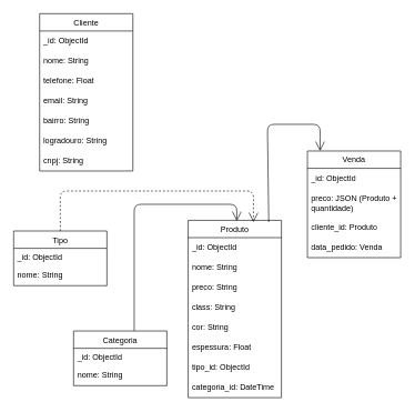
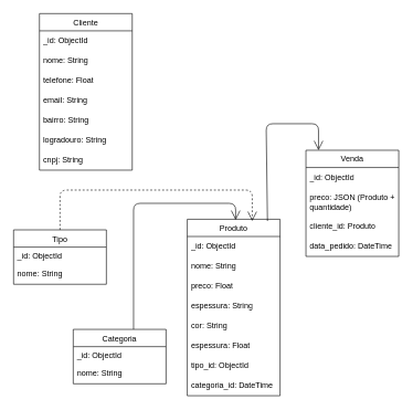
  <mxCell id="0" />
  <mxCell id="1" parent="0" />
  <mxCell id="2" value="Cliente" style="swimlane;fontStyle=0;childLayout=stackLayout;horizontal=1;startSize=26;fillColor=none;horizontalStack=0;resizeParent=1;resizeParentMax=0;resizeLast=0;collapsible=1;marginBottom=0;" parent="1" vertex="1"><mxGeometry x="59" y="20" width="140" height="236" as="geometry" /></mxCell>
  <mxCell id="3" value="&lt;span style=&quot;&quot;&gt;_id: ObjectId&lt;/span&gt;" style="text;strokeColor=none;fillColor=none;align=left;verticalAlign=middle;spacingLeft=4;spacingRight=4;overflow=hidden;points=[[0,0.5],[1,0.5]];portConstraint=eastwest;rotatable=0;whiteSpace=wrap;html=1;" parent="2" vertex="1"><mxGeometry y="26" width="140" height="30" as="geometry" /></mxCell>
  <mxCell id="4" value="&lt;span style=&quot;&quot;&gt;nome: String&lt;/span&gt;" style="text;strokeColor=none;fillColor=none;align=left;verticalAlign=middle;spacingLeft=4;spacingRight=4;overflow=hidden;points=[[0,0.5],[1,0.5]];portConstraint=eastwest;rotatable=0;whiteSpace=wrap;html=1;" parent="2" vertex="1"><mxGeometry y="56" width="140" height="30" as="geometry" /></mxCell>
  <mxCell id="5" value="&lt;span style=&quot;&quot;&gt;telefone: Float&lt;/span&gt;" style="text;strokeColor=none;fillColor=none;align=left;verticalAlign=middle;spacingLeft=4;spacingRight=4;overflow=hidden;points=[[0,0.5],[1,0.5]];portConstraint=eastwest;rotatable=0;whiteSpace=wrap;html=1;" parent="2" vertex="1"><mxGeometry y="86" width="140" height="30" as="geometry" /></mxCell>
  <mxCell id="6" value="&lt;span style=&quot;&quot;&gt;email: String&lt;/span&gt;" style="text;strokeColor=none;fillColor=none;align=left;verticalAlign=middle;spacingLeft=4;spacingRight=4;overflow=hidden;points=[[0,0.5],[1,0.5]];portConstraint=eastwest;rotatable=0;whiteSpace=wrap;html=1;" parent="2" vertex="1"><mxGeometry y="116" width="140" height="30" as="geometry" /></mxCell>
  <mxCell id="7" value="&lt;span style=&quot;font-family: Helvetica; font-size: 12px; font-style: normal; font-variant-ligatures: normal; font-variant-caps: normal; font-weight: 400; letter-spacing: normal; orphans: 2; text-align: left; text-indent: 0px; text-transform: none; widows: 2; word-spacing: 0px; -webkit-text-stroke-width: 0px; text-decoration-thickness: initial; text-decoration-style: initial; text-decoration-color: initial; float: none; display: inline !important;&quot;&gt;bairro: String&lt;/span&gt;" style="text;strokeColor=none;fillColor=none;align=left;verticalAlign=middle;spacingLeft=4;spacingRight=4;overflow=hidden;points=[[0,0.5],[1,0.5]];portConstraint=eastwest;rotatable=0;whiteSpace=wrap;html=1;" parent="2" vertex="1"><mxGeometry y="146" width="140" height="30" as="geometry" /></mxCell>
  <mxCell id="8" value="&lt;span style=&quot;font-family: Helvetica; font-size: 12px; font-style: normal; font-variant-ligatures: normal; font-variant-caps: normal; font-weight: 400; letter-spacing: normal; orphans: 2; text-align: left; text-indent: 0px; text-transform: none; widows: 2; word-spacing: 0px; -webkit-text-stroke-width: 0px; text-decoration-thickness: initial; text-decoration-style: initial; text-decoration-color: initial; float: none; display: inline !important;&quot;&gt;logradouro: String&lt;/span&gt;" style="text;strokeColor=none;fillColor=none;align=left;verticalAlign=middle;spacingLeft=4;spacingRight=4;overflow=hidden;points=[[0,0.5],[1,0.5]];portConstraint=eastwest;rotatable=0;whiteSpace=wrap;html=1;" parent="2" vertex="1"><mxGeometry y="176" width="140" height="30" as="geometry" /></mxCell>
  <mxCell id="9" value="&lt;span style=&quot;&quot;&gt;cnpj: String&lt;br&gt;&lt;/span&gt;" style="text;strokeColor=none;fillColor=none;align=left;verticalAlign=middle;spacingLeft=4;spacingRight=4;overflow=hidden;points=[[0,0.5],[1,0.5]];portConstraint=eastwest;rotatable=0;whiteSpace=wrap;html=1;" parent="2" vertex="1"><mxGeometry y="206" width="140" height="30" as="geometry" /></mxCell>
  <mxCell id="10" value="Produto" style="swimlane;fontStyle=0;childLayout=stackLayout;horizontal=1;startSize=26;fillColor=none;horizontalStack=0;resizeParent=1;resizeParentMax=0;resizeLast=0;collapsible=1;marginBottom=0;" parent="1" vertex="1"><mxGeometry x="282" y="330" width="140" height="266" as="geometry" /></mxCell>
  <mxCell id="11" value="&lt;span style=&quot;&quot;&gt;_id: ObjectId&lt;/span&gt;" style="text;strokeColor=none;fillColor=none;align=left;verticalAlign=middle;spacingLeft=4;spacingRight=4;overflow=hidden;points=[[0,0.5],[1,0.5]];portConstraint=eastwest;rotatable=0;whiteSpace=wrap;html=1;" parent="10" vertex="1"><mxGeometry y="26" width="140" height="30" as="geometry" /></mxCell>
  <mxCell id="12" value="&lt;span style=&quot;&quot;&gt;nome: String&lt;/span&gt;" style="text;strokeColor=none;fillColor=none;align=left;verticalAlign=middle;spacingLeft=4;spacingRight=4;overflow=hidden;points=[[0,0.5],[1,0.5]];portConstraint=eastwest;rotatable=0;whiteSpace=wrap;html=1;" parent="10" vertex="1"><mxGeometry y="56" width="140" height="30" as="geometry" /></mxCell>
- <mxCell id="13" value="preco: String" style="text;strokeColor=none;fillColor=none;align=left;verticalAlign=middle;spacingLeft=4;spacingRight=4;overflow=hidden;points=[[0,0.5],[1,0.5]];portConstraint=eastwest;rotatable=0;whiteSpace=wrap;html=1;" parent="10" vertex="1"><mxGeometry y="86" width="140" height="30" as="geometry" /></mxCell>
- <mxCell id="14" value="class: String" style="text;strokeColor=none;fillColor=none;align=left;verticalAlign=middle;spacingLeft=4;spacingRight=4;overflow=hidden;points=[[0,0.5],[1,0.5]];portConstraint=eastwest;rotatable=0;whiteSpace=wrap;html=1;" parent="10" vertex="1"><mxGeometry y="116" width="140" height="30" as="geometry" /></mxCell>
+ <mxCell id="13" value="preco: Float" style="text;strokeColor=none;fillColor=none;align=left;verticalAlign=middle;spacingLeft=4;spacingRight=4;overflow=hidden;points=[[0,0.5],[1,0.5]];portConstraint=eastwest;rotatable=0;whiteSpace=wrap;html=1;" parent="10" vertex="1"><mxGeometry y="86" width="140" height="30" as="geometry" /></mxCell>
+ <mxCell id="14" value="espessura: String" style="text;strokeColor=none;fillColor=none;align=left;verticalAlign=middle;spacingLeft=4;spacingRight=4;overflow=hidden;points=[[0,0.5],[1,0.5]];portConstraint=eastwest;rotatable=0;whiteSpace=wrap;html=1;" parent="10" vertex="1"><mxGeometry y="116" width="140" height="30" as="geometry" /></mxCell>
  <mxCell id="15" value="cor: String" style="text;strokeColor=none;fillColor=none;align=left;verticalAlign=middle;spacingLeft=4;spacingRight=4;overflow=hidden;points=[[0,0.5],[1,0.5]];portConstraint=eastwest;rotatable=0;whiteSpace=wrap;html=1;" parent="10" vertex="1"><mxGeometry y="146" width="140" height="30" as="geometry" /></mxCell>
  <mxCell id="16" value="espessura: Float" style="text;strokeColor=none;fillColor=none;align=left;verticalAlign=middle;spacingLeft=4;spacingRight=4;overflow=hidden;points=[[0,0.5],[1,0.5]];portConstraint=eastwest;rotatable=0;whiteSpace=wrap;html=1;" parent="10" vertex="1"><mxGeometry y="176" width="140" height="30" as="geometry" /></mxCell>
  <mxCell id="17" value="tipo_id: ObjectId" style="text;strokeColor=none;fillColor=none;align=left;verticalAlign=middle;spacingLeft=4;spacingRight=4;overflow=hidden;points=[[0,0.5],[1,0.5]];portConstraint=eastwest;rotatable=0;whiteSpace=wrap;html=1;" parent="10" vertex="1"><mxGeometry y="206" width="140" height="30" as="geometry" /></mxCell>
  <mxCell id="18" value="categoria_id: DateTime" style="text;strokeColor=none;fillColor=none;align=left;verticalAlign=middle;spacingLeft=4;spacingRight=4;overflow=hidden;points=[[0,0.5],[1,0.5]];portConstraint=eastwest;rotatable=0;whiteSpace=wrap;html=1;" parent="10" vertex="1"><mxGeometry y="236" width="140" height="30" as="geometry" /></mxCell>
  <mxCell id="19" value="Tipo" style="swimlane;fontStyle=0;childLayout=stackLayout;horizontal=1;startSize=26;fillColor=none;horizontalStack=0;resizeParent=1;resizeParentMax=0;resizeLast=0;collapsible=1;marginBottom=0;" parent="1" vertex="1"><mxGeometry x="20" y="346" width="140" height="82" as="geometry"><mxRectangle x="320" y="440" width="100" height="30" as="alternateBounds" /></mxGeometry></mxCell>
  <mxCell id="20" value="_id: ObjectId" style="text;strokeColor=none;fillColor=none;align=left;verticalAlign=top;spacingLeft=4;spacingRight=4;overflow=hidden;rotatable=0;points=[[0,0.5],[1,0.5]];portConstraint=eastwest;" parent="19" vertex="1"><mxGeometry y="26" width="140" height="26" as="geometry" /></mxCell>
  <mxCell id="21" value="&lt;span style=&quot;&quot;&gt;nome: String&lt;/span&gt;" style="text;strokeColor=none;fillColor=none;align=left;verticalAlign=middle;spacingLeft=4;spacingRight=4;overflow=hidden;points=[[0,0.5],[1,0.5]];portConstraint=eastwest;rotatable=0;whiteSpace=wrap;html=1;" parent="19" vertex="1"><mxGeometry y="52" width="140" height="30" as="geometry" /></mxCell>
  <mxCell id="22" value="Venda" style="swimlane;fontStyle=0;childLayout=stackLayout;horizontal=1;startSize=26;fillColor=none;horizontalStack=0;resizeParent=1;resizeParentMax=0;resizeLast=0;collapsible=1;marginBottom=0;" parent="1" vertex="1"><mxGeometry x="461" y="226" width="140" height="160" as="geometry" /></mxCell>
  <mxCell id="23" value="&lt;span style=&quot;&quot;&gt;_id: ObjectId&lt;/span&gt;" style="text;strokeColor=none;fillColor=none;align=left;verticalAlign=middle;spacingLeft=4;spacingRight=4;overflow=hidden;points=[[0,0.5],[1,0.5]];portConstraint=eastwest;rotatable=0;whiteSpace=wrap;html=1;" parent="22" vertex="1"><mxGeometry y="26" width="140" height="30" as="geometry" /></mxCell>
  <mxCell id="24" value="preco: JSON (Produto + quantidade)" style="text;strokeColor=none;fillColor=none;align=left;verticalAlign=middle;spacingLeft=4;spacingRight=4;overflow=hidden;points=[[0,0.5],[1,0.5]];portConstraint=eastwest;rotatable=0;whiteSpace=wrap;html=1;" parent="22" vertex="1"><mxGeometry y="56" width="140" height="44" as="geometry" /></mxCell>
  <mxCell id="25" value="cliente_id: Produto" style="text;strokeColor=none;fillColor=none;align=left;verticalAlign=middle;spacingLeft=4;spacingRight=4;overflow=hidden;points=[[0,0.5],[1,0.5]];portConstraint=eastwest;rotatable=0;whiteSpace=wrap;html=1;" parent="22" vertex="1"><mxGeometry y="100" width="140" height="30" as="geometry" /></mxCell>
- <mxCell id="26" value="&lt;span style=&quot;&quot;&gt;data_pedido: Venda&lt;/span&gt;" style="text;strokeColor=none;fillColor=none;align=left;verticalAlign=middle;spacingLeft=4;spacingRight=4;overflow=hidden;points=[[0,0.5],[1,0.5]];portConstraint=eastwest;rotatable=0;whiteSpace=wrap;html=1;" parent="22" vertex="1"><mxGeometry y="130" width="140" height="30" as="geometry" /></mxCell>
+ <mxCell id="26" value="&lt;span style=&quot;&quot;&gt;data_pedido: DateTime&lt;/span&gt;" style="text;strokeColor=none;fillColor=none;align=left;verticalAlign=middle;spacingLeft=4;spacingRight=4;overflow=hidden;points=[[0,0.5],[1,0.5]];portConstraint=eastwest;rotatable=0;whiteSpace=wrap;html=1;" parent="22" vertex="1"><mxGeometry y="130" width="140" height="30" as="geometry" /></mxCell>
  <mxCell id="27" value="" style="endArrow=open;endFill=1;endSize=12;html=1;exitX=0.5;exitY=0;exitDx=0;exitDy=0;entryX=0.7;entryY=0.01;entryDx=0;entryDy=0;entryPerimeter=0;dashed=1;" parent="1" source="19" target="10" edge="1"><mxGeometry width="160" relative="1" as="geometry"><mxPoint x="120" y="366" as="sourcePoint" /><mxPoint x="360" y="286" as="targetPoint" /><Array as="points"><mxPoint x="90" y="286" /><mxPoint x="380" y="286" /></Array></mxGeometry></mxCell>
  <mxCell id="28" value="" style="endArrow=open;endFill=1;endSize=12;html=1;exitX=0.864;exitY=0.01;exitDx=0;exitDy=0;exitPerimeter=0;" parent="1" source="10" edge="1"><mxGeometry width="160" relative="1" as="geometry"><mxPoint x="120" y="206" as="sourcePoint" /><mxPoint x="480" y="226" as="targetPoint" /><Array as="points"><mxPoint x="401" y="186" /><mxPoint x="480" y="186" /></Array></mxGeometry></mxCell>
  <mxCell id="29" value="Categoria" style="swimlane;fontStyle=0;childLayout=stackLayout;horizontal=1;startSize=26;fillColor=none;horizontalStack=0;resizeParent=1;resizeParentMax=0;resizeLast=0;collapsible=1;marginBottom=0;" parent="1" vertex="1"><mxGeometry x="110" y="496" width="140" height="82" as="geometry"><mxRectangle x="320" y="440" width="100" height="30" as="alternateBounds" /></mxGeometry></mxCell>
  <mxCell id="30" value="_id: ObjectId" style="text;strokeColor=none;fillColor=none;align=left;verticalAlign=top;spacingLeft=4;spacingRight=4;overflow=hidden;rotatable=0;points=[[0,0.5],[1,0.5]];portConstraint=eastwest;" parent="29" vertex="1"><mxGeometry y="26" width="140" height="26" as="geometry" /></mxCell>
  <mxCell id="31" value="&lt;span style=&quot;&quot;&gt;nome: String&lt;/span&gt;" style="text;strokeColor=none;fillColor=none;align=left;verticalAlign=middle;spacingLeft=4;spacingRight=4;overflow=hidden;points=[[0,0.5],[1,0.5]];portConstraint=eastwest;rotatable=0;whiteSpace=wrap;html=1;" parent="29" vertex="1"><mxGeometry y="52" width="140" height="30" as="geometry" /></mxCell>
  <mxCell id="32" value="" style="endArrow=open;endFill=1;endSize=12;html=1;exitX=0.5;exitY=0;exitDx=0;exitDy=0;entryX=0.3;entryY=0.005;entryDx=0;entryDy=0;entryPerimeter=0;" parent="1" edge="1"><mxGeometry width="160" relative="1" as="geometry"><mxPoint x="201" y="496" as="sourcePoint" /><mxPoint x="355" y="331.03" as="targetPoint" /><Array as="points"><mxPoint x="201" y="436" /><mxPoint x="201" y="306" /><mxPoint x="355" y="306" /></Array></mxGeometry></mxCell>
